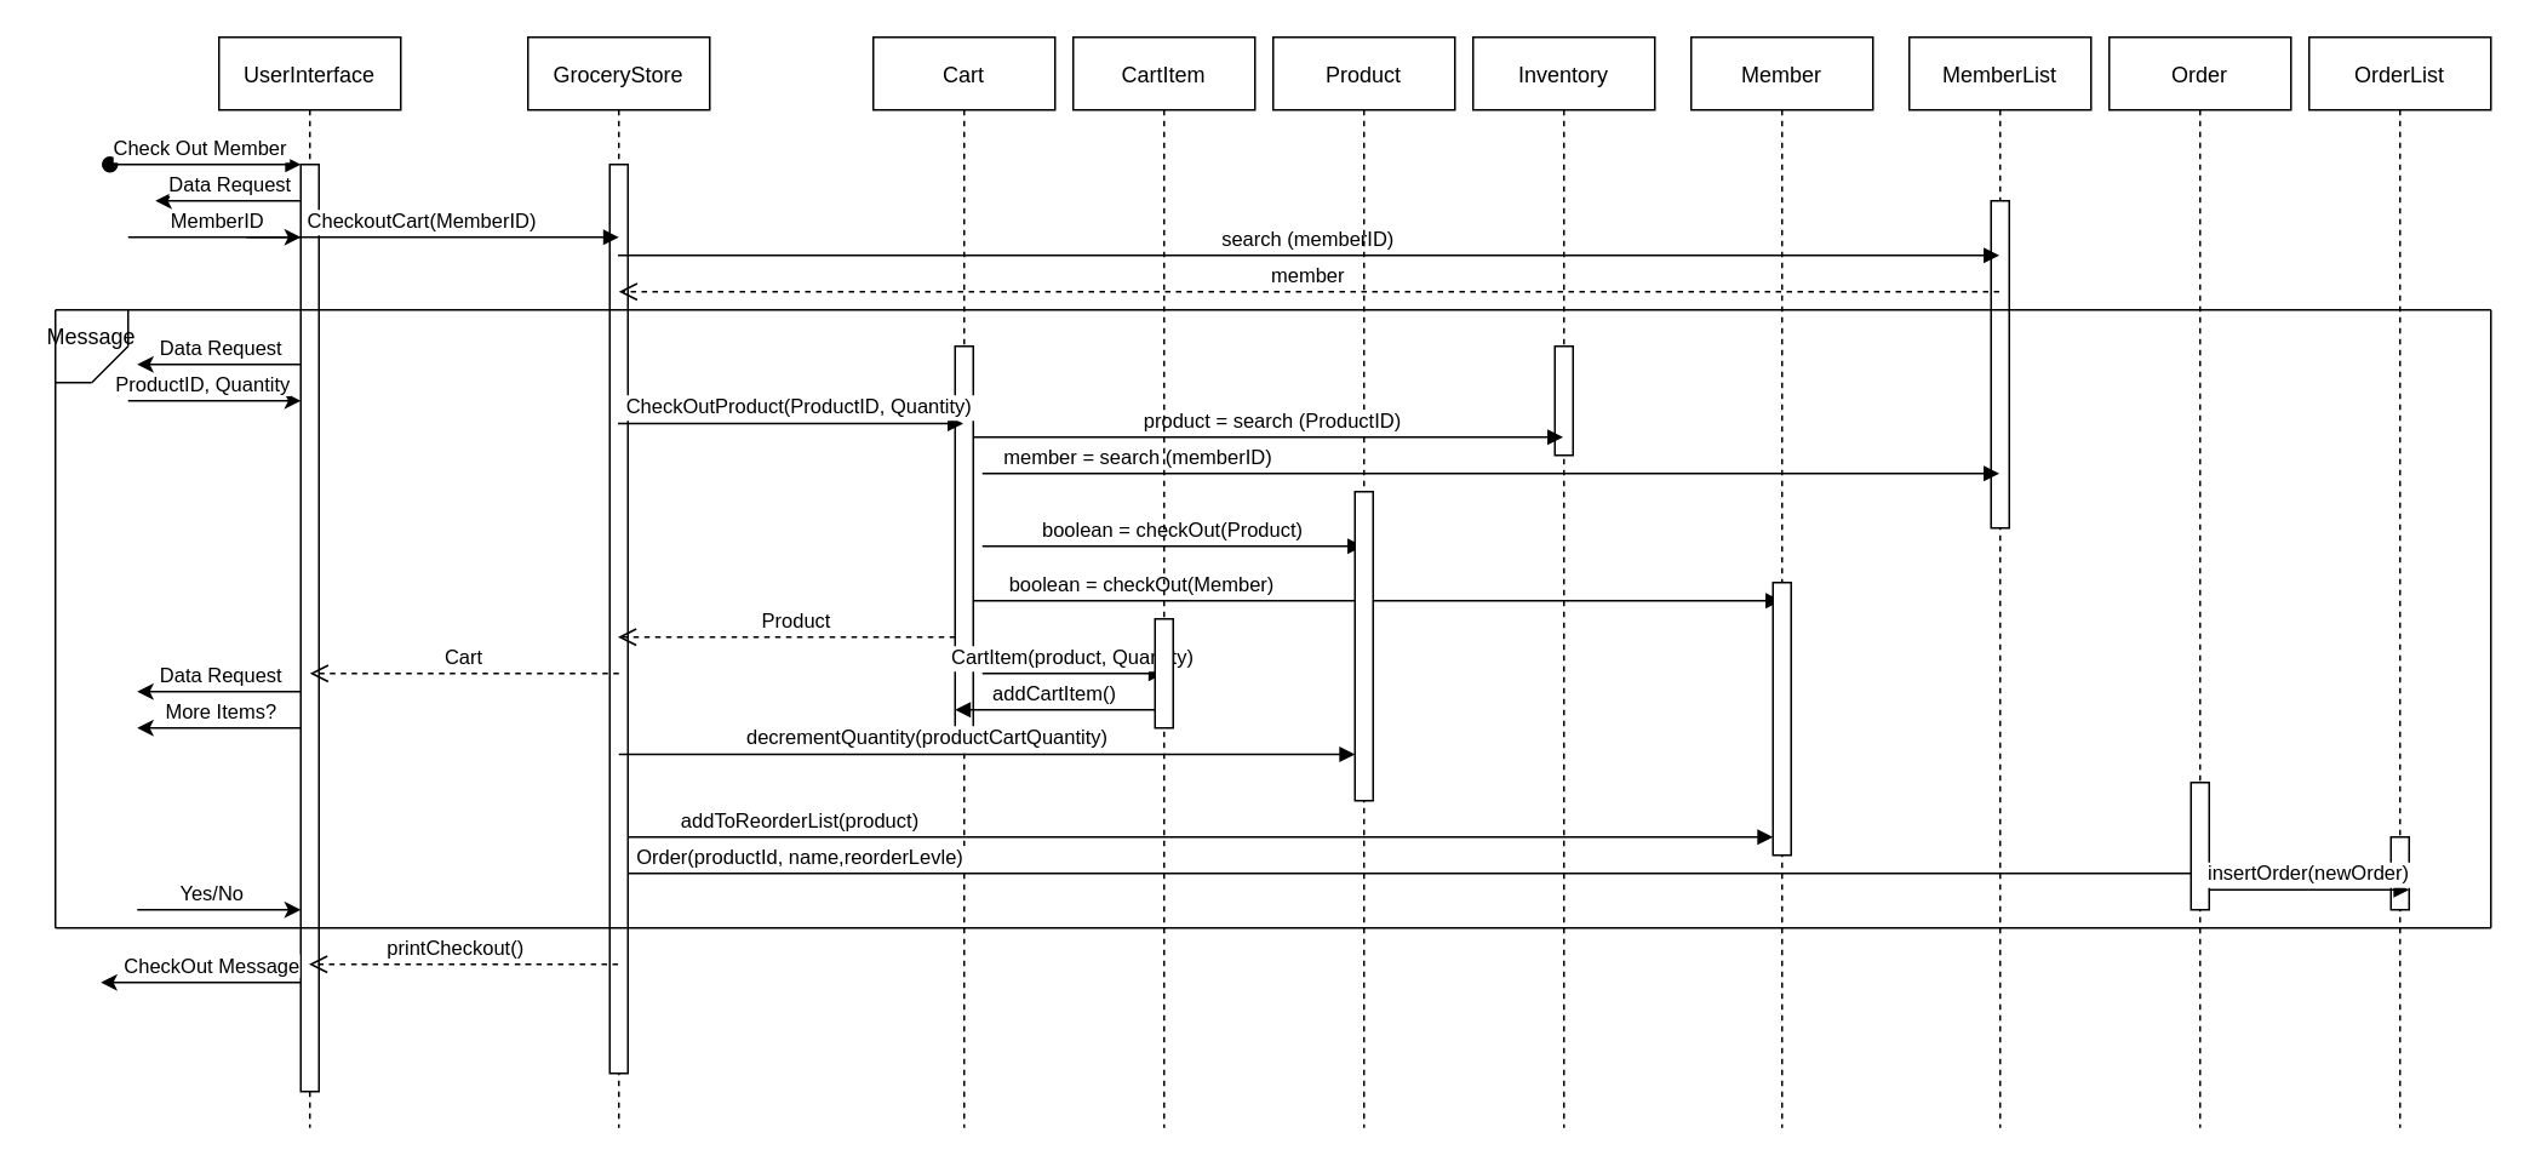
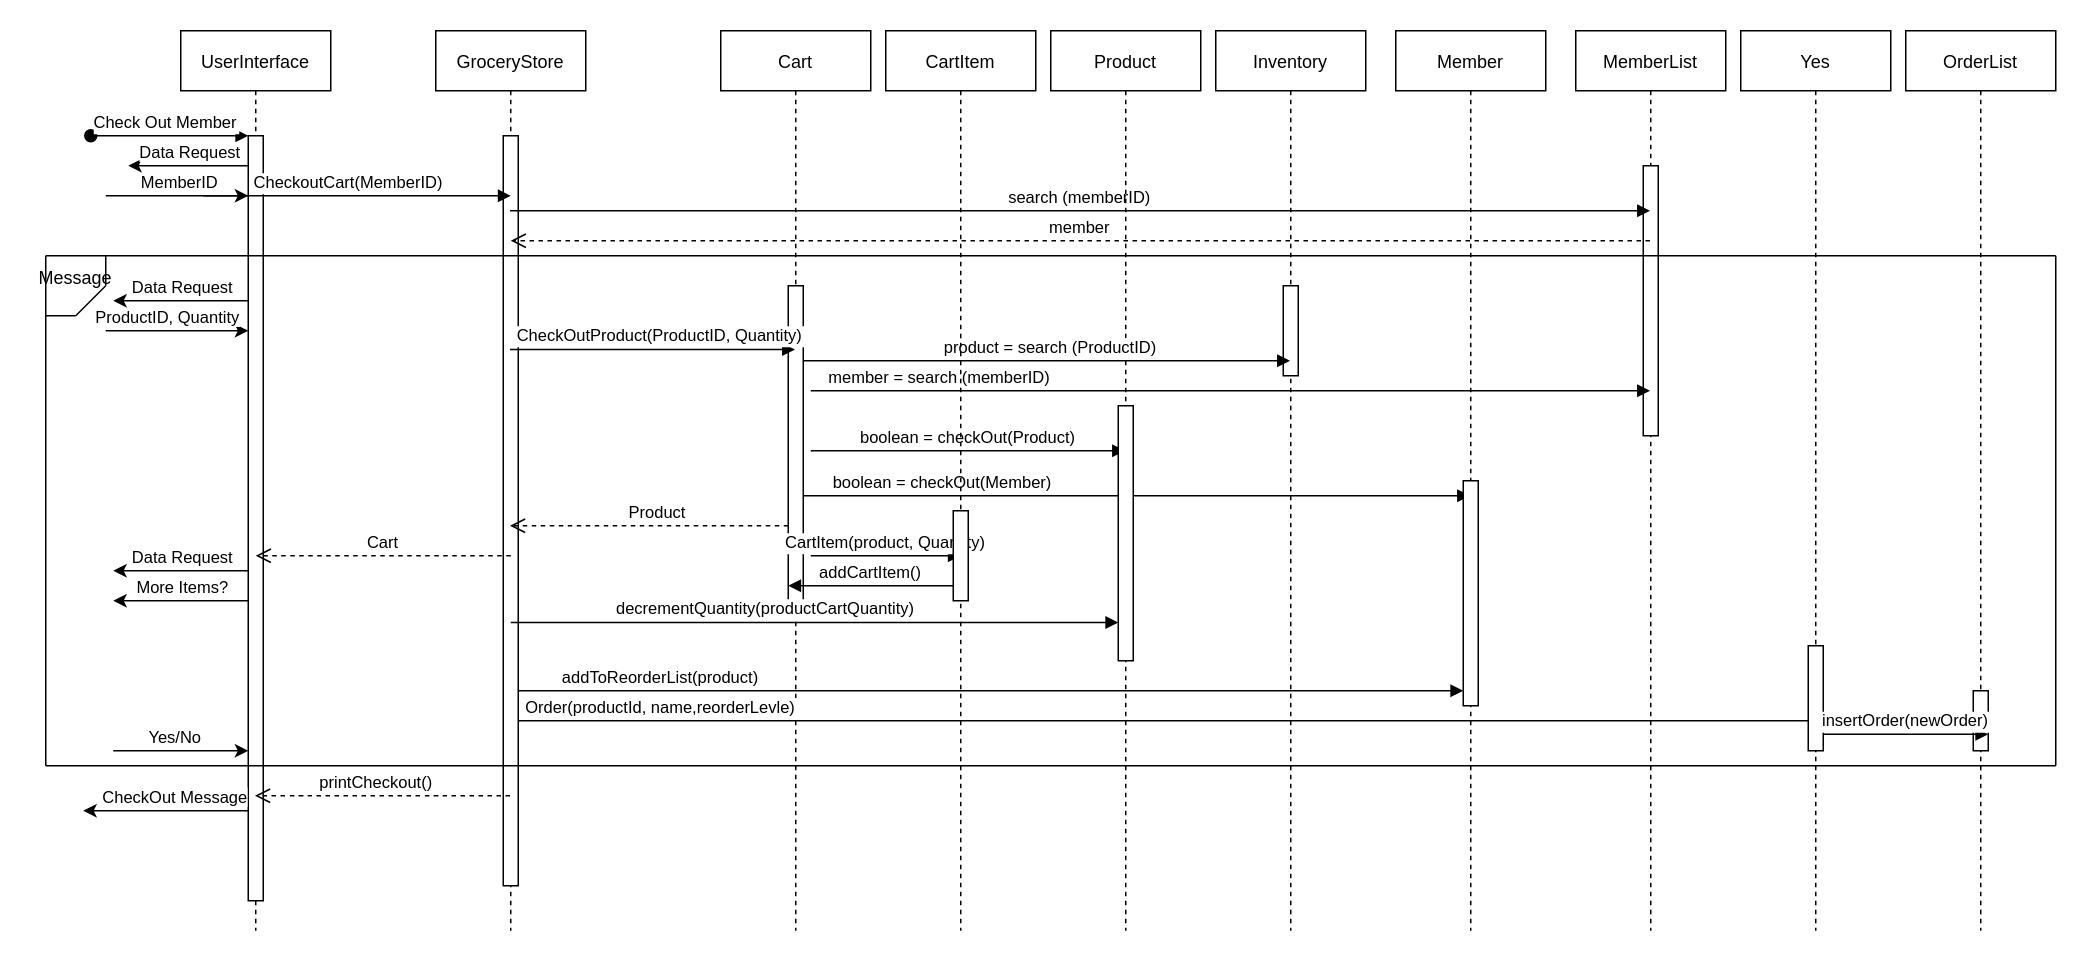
  <mxCell id="0" />
  <mxCell id="1" parent="0" />
  <mxCell id="2" value="UserInterface" style="shape=umlLifeline;perimeter=lifelinePerimeter;container=1;collapsible=0;recursiveResize=0;rounded=0;shadow=0;strokeWidth=1;" parent="1" vertex="1"><mxGeometry x="120" y="20" width="100" height="600" as="geometry" /></mxCell>
  <mxCell id="3" value="" style="points=[];perimeter=orthogonalPerimeter;rounded=0;shadow=0;strokeWidth=1;" parent="2" vertex="1"><mxGeometry x="45" y="70" width="10" height="510" as="geometry" /></mxCell>
  <mxCell id="4" value="Check Out Member" style="verticalAlign=bottom;startArrow=oval;endArrow=block;startSize=8;shadow=0;strokeWidth=1;" parent="2" target="3" edge="1"><mxGeometry x="-0.048" relative="1" as="geometry"><mxPoint x="-60" y="70" as="sourcePoint" /><mxPoint as="offset" /></mxGeometry></mxCell>
  <mxCell id="5" value="" style="endArrow=classic;html=1;rounded=0;strokeColor=default;" parent="2" edge="1"><mxGeometry relative="1" as="geometry"><mxPoint x="-50" y="110" as="sourcePoint" /><mxPoint x="45" y="110" as="targetPoint" /></mxGeometry></mxCell>
  <mxCell id="6" value="MemberID" style="edgeLabel;resizable=0;html=1;align=center;verticalAlign=middle;" parent="5" connectable="0" vertex="1"><mxGeometry relative="1" as="geometry"><mxPoint y="-10" as="offset" /></mxGeometry></mxCell>
  <mxCell id="7" value="" style="endArrow=classic;html=1;rounded=0;strokeColor=default;" parent="2" edge="1"><mxGeometry relative="1" as="geometry"><mxPoint x="-50" y="200" as="sourcePoint" /><mxPoint x="45" y="200" as="targetPoint" /><Array as="points"><mxPoint x="-10" y="200" /></Array></mxGeometry></mxCell>
  <mxCell id="8" value="ProductID, Quantity" style="edgeLabel;resizable=0;html=1;align=center;verticalAlign=middle;" parent="7" connectable="0" vertex="1"><mxGeometry relative="1" as="geometry"><mxPoint x="-8" y="-10" as="offset" /></mxGeometry></mxCell>
  <mxCell id="9" value="" style="endArrow=classic;html=1;rounded=0;strokeColor=default;" parent="2" edge="1"><mxGeometry relative="1" as="geometry"><mxPoint x="-25" y="180" as="sourcePoint" /><mxPoint x="-45" y="180" as="targetPoint" /><Array as="points"><mxPoint x="45" y="180" /></Array></mxGeometry></mxCell>
  <mxCell id="10" value="Data Request" style="edgeLabel;resizable=0;html=1;align=center;verticalAlign=middle;" parent="9" connectable="0" vertex="1"><mxGeometry relative="1" as="geometry"><mxPoint x="-35" y="-10" as="offset" /></mxGeometry></mxCell>
  <mxCell id="11" value="" style="endArrow=classic;html=1;rounded=0;strokeColor=default;" parent="2" edge="1"><mxGeometry relative="1" as="geometry"><mxPoint x="-25" y="360" as="sourcePoint" /><mxPoint x="-45" y="360" as="targetPoint" /><Array as="points"><mxPoint x="45" y="360" /></Array></mxGeometry></mxCell>
  <mxCell id="12" value="Data Request" style="edgeLabel;resizable=0;html=1;align=center;verticalAlign=middle;" parent="11" connectable="0" vertex="1"><mxGeometry relative="1" as="geometry"><mxPoint x="-35" y="-10" as="offset" /></mxGeometry></mxCell>
  <mxCell id="13" value="" style="endArrow=classic;html=1;rounded=0;strokeColor=default;" parent="2" edge="1"><mxGeometry relative="1" as="geometry"><mxPoint x="-15" y="90" as="sourcePoint" /><mxPoint x="-35" y="90" as="targetPoint" /><Array as="points"><mxPoint x="45" y="90" /></Array></mxGeometry></mxCell>
  <mxCell id="14" value="Data Request" style="edgeLabel;resizable=0;html=1;align=center;verticalAlign=middle;" parent="13" connectable="0" vertex="1"><mxGeometry relative="1" as="geometry"><mxPoint x="-30" y="-10" as="offset" /></mxGeometry></mxCell>
  <mxCell id="15" value="" style="endArrow=classic;html=1;rounded=0;strokeColor=default;" parent="2" edge="1"><mxGeometry relative="1" as="geometry"><mxPoint x="-25" y="380" as="sourcePoint" /><mxPoint x="-45" y="380" as="targetPoint" /><Array as="points"><mxPoint x="45" y="380" /></Array></mxGeometry></mxCell>
  <mxCell id="16" value="More Items?" style="edgeLabel;resizable=0;html=1;align=center;verticalAlign=middle;" parent="15" connectable="0" vertex="1"><mxGeometry relative="1" as="geometry"><mxPoint x="-35" y="-10" as="offset" /></mxGeometry></mxCell>
  <mxCell id="17" value="" style="endArrow=classic;html=1;rounded=0;strokeColor=default;" parent="2" edge="1"><mxGeometry relative="1" as="geometry"><mxPoint x="-45" y="480" as="sourcePoint" /><mxPoint x="45" y="480" as="targetPoint" /><Array as="points" /></mxGeometry></mxCell>
  <mxCell id="18" value="Yes/No" style="edgeLabel;resizable=0;html=1;align=center;verticalAlign=middle;" parent="17" connectable="0" vertex="1"><mxGeometry relative="1" as="geometry"><mxPoint x="-5" y="-10" as="offset" /></mxGeometry></mxCell>
  <mxCell id="19" value="GroceryStore" style="shape=umlLifeline;perimeter=lifelinePerimeter;container=1;collapsible=0;recursiveResize=0;rounded=0;shadow=0;strokeWidth=1;" parent="1" vertex="1"><mxGeometry x="290" y="20" width="100" height="600" as="geometry" /></mxCell>
  <mxCell id="20" value="" style="points=[];perimeter=orthogonalPerimeter;rounded=0;shadow=0;strokeWidth=1;" parent="19" vertex="1"><mxGeometry x="45" y="70" width="10" height="500" as="geometry" /></mxCell>
  <mxCell id="21" value="CheckoutCart(MemberID)" style="verticalAlign=bottom;endArrow=block;shadow=0;strokeWidth=1;" parent="19" edge="1"><mxGeometry x="-0.056" relative="1" as="geometry"><mxPoint x="-155" y="110" as="sourcePoint" /><mxPoint x="50" y="110" as="targetPoint" /><Array as="points"><mxPoint x="-85" y="110" /><mxPoint x="35" y="110" /></Array><mxPoint as="offset" /></mxGeometry></mxCell>
  <mxCell id="22" value="Cart" style="verticalAlign=bottom;endArrow=open;dashed=1;endSize=8;shadow=0;strokeWidth=1;" parent="1" edge="1"><mxGeometry relative="1" as="geometry"><mxPoint x="170" y="370" as="targetPoint" /><mxPoint x="340" y="370" as="sourcePoint" /><Array as="points" /><mxPoint as="offset" /></mxGeometry></mxCell>
  <mxCell id="23" value="Cart" style="shape=umlLifeline;perimeter=lifelinePerimeter;container=1;collapsible=0;recursiveResize=0;rounded=0;shadow=0;strokeWidth=1;" parent="1" vertex="1"><mxGeometry x="480" y="20" width="100" height="600" as="geometry" /></mxCell>
  <mxCell id="24" value="" style="points=[];perimeter=orthogonalPerimeter;rounded=0;shadow=0;strokeWidth=1;" parent="23" vertex="1"><mxGeometry x="45" y="170" width="10" height="210" as="geometry" /></mxCell>
  <mxCell id="25" value="boolean = checkOut(Member)" style="verticalAlign=bottom;endArrow=block;shadow=0;strokeWidth=1;" parent="23" target="30" edge="1"><mxGeometry x="-0.58" relative="1" as="geometry"><mxPoint x="55" y="310" as="sourcePoint" /><mxPoint x="155" y="310" as="targetPoint" /><Array as="points" /><mxPoint as="offset" /></mxGeometry></mxCell>
  <mxCell id="26" value="CartItem(product, Quantity)" style="verticalAlign=bottom;endArrow=block;shadow=0;strokeWidth=1;" parent="23" edge="1"><mxGeometry relative="1" as="geometry"><mxPoint x="60" y="350" as="sourcePoint" /><mxPoint x="160" y="350" as="targetPoint" /><Array as="points" /><mxPoint as="offset" /></mxGeometry></mxCell>
  <mxCell id="27" value="Inventory" style="shape=umlLifeline;perimeter=lifelinePerimeter;container=1;collapsible=0;recursiveResize=0;rounded=0;shadow=0;strokeWidth=1;" parent="1" vertex="1"><mxGeometry x="810" y="20" width="100" height="600" as="geometry" /></mxCell>
  <mxCell id="28" value="" style="points=[];perimeter=orthogonalPerimeter;rounded=0;shadow=0;strokeWidth=1;" parent="27" vertex="1"><mxGeometry x="45" y="170" width="10" height="60" as="geometry" /></mxCell>
  <mxCell id="29" value="" style="endArrow=none;html=1;rounded=0;" parent="27" edge="1"><mxGeometry width="50" height="50" relative="1" as="geometry"><mxPoint x="-780" y="490" as="sourcePoint" /><mxPoint x="560" y="490" as="targetPoint" /></mxGeometry></mxCell>
  <mxCell id="30" value="Member" style="shape=umlLifeline;perimeter=lifelinePerimeter;container=1;collapsible=0;recursiveResize=0;rounded=0;shadow=0;strokeWidth=1;" parent="1" vertex="1"><mxGeometry x="930" y="20" width="100" height="600" as="geometry" /></mxCell>
  <mxCell id="31" value="" style="points=[];perimeter=orthogonalPerimeter;rounded=0;shadow=0;strokeWidth=1;" parent="30" vertex="1"><mxGeometry x="45" y="300" width="10" height="150" as="geometry" /></mxCell>
  <mxCell id="32" value="Order(productId, name,reorderLevle)" style="verticalAlign=bottom;endArrow=block;shadow=0;strokeWidth=1;" parent="30" edge="1"><mxGeometry x="-0.782" relative="1" as="geometry"><mxPoint x="-585" y="460" as="sourcePoint" /><mxPoint x="285" y="460" as="targetPoint" /><Array as="points" /><mxPoint as="offset" /></mxGeometry></mxCell>
  <mxCell id="33" value="MemberList" style="shape=umlLifeline;perimeter=lifelinePerimeter;container=1;collapsible=0;recursiveResize=0;rounded=0;shadow=0;strokeWidth=1;" parent="1" vertex="1"><mxGeometry x="1050" y="20" width="100" height="600" as="geometry" /></mxCell>
  <mxCell id="34" value="" style="points=[];perimeter=orthogonalPerimeter;rounded=0;shadow=0;strokeWidth=1;" parent="33" vertex="1"><mxGeometry x="45" y="90" width="10" height="180" as="geometry" /></mxCell>
  <mxCell id="35" value="search (memberID)" style="verticalAlign=bottom;endArrow=block;shadow=0;strokeWidth=1;" parent="1" source="19" target="33" edge="1"><mxGeometry relative="1" as="geometry"><mxPoint x="380" y="140" as="sourcePoint" /><mxPoint x="530" y="120" as="targetPoint" /><Array as="points"><mxPoint x="470" y="140" /></Array><mxPoint as="offset" /></mxGeometry></mxCell>
  <mxCell id="36" value="member = search (memberID)" style="verticalAlign=bottom;endArrow=block;shadow=0;strokeWidth=1;startArrow=none;" parent="1" target="33" edge="1"><mxGeometry x="-0.692" relative="1" as="geometry"><mxPoint x="540" y="260" as="sourcePoint" /><mxPoint x="549.5" y="219.5" as="targetPoint" /><Array as="points" /><mxPoint as="offset" /></mxGeometry></mxCell>
  <mxCell id="37" value="boolean = checkOut(Product)" style="verticalAlign=bottom;endArrow=block;shadow=0;strokeWidth=1;" parent="1" target="38" edge="1"><mxGeometry relative="1" as="geometry"><mxPoint x="540" y="300" as="sourcePoint" /><mxPoint x="700" y="300" as="targetPoint" /><Array as="points" /><mxPoint as="offset" /></mxGeometry></mxCell>
  <mxCell id="38" value="Product" style="shape=umlLifeline;perimeter=lifelinePerimeter;container=1;collapsible=0;recursiveResize=0;rounded=0;shadow=0;strokeWidth=1;" parent="1" vertex="1"><mxGeometry x="700" y="20" width="100" height="600" as="geometry" /></mxCell>
  <mxCell id="39" value="" style="points=[];perimeter=orthogonalPerimeter;rounded=0;shadow=0;strokeWidth=1;" parent="38" vertex="1"><mxGeometry x="45" y="250" width="10" height="170" as="geometry" /></mxCell>
  <mxCell id="40" value="addToReorderList(product)" style="verticalAlign=bottom;endArrow=block;shadow=0;strokeWidth=1;" parent="38" edge="1"><mxGeometry x="-0.698" relative="1" as="geometry"><mxPoint x="-355" y="440" as="sourcePoint" /><mxPoint x="275" y="440" as="targetPoint" /><Array as="points" /><mxPoint as="offset" /></mxGeometry></mxCell>
  <mxCell id="41" value="CheckOutProduct(ProductID, Quantity)" style="verticalAlign=bottom;endArrow=block;shadow=0;strokeWidth=1;" parent="1" source="19" target="23" edge="1"><mxGeometry x="0.039" relative="1" as="geometry"><mxPoint x="380" y="233" as="sourcePoint" /><mxPoint x="515" y="232.5" as="targetPoint" /><Array as="points"><mxPoint x="455" y="232.5" /></Array><mxPoint x="1" as="offset" /></mxGeometry></mxCell>
  <mxCell id="42" value="product = search (ProductID)" style="verticalAlign=bottom;endArrow=block;shadow=0;strokeWidth=1;startArrow=none;" parent="1" source="24" target="27" edge="1"><mxGeometry x="0.017" relative="1" as="geometry"><mxPoint x="540" y="240" as="sourcePoint" /><mxPoint x="820" y="240" as="targetPoint" /><Array as="points"><mxPoint x="740" y="240" /><mxPoint x="750" y="240" /></Array><mxPoint as="offset" /></mxGeometry></mxCell>
  <mxCell id="43" value="Product" style="verticalAlign=bottom;endArrow=open;dashed=1;endSize=8;shadow=0;strokeWidth=1;" parent="1" target="19" edge="1"><mxGeometry x="-0.062" relative="1" as="geometry"><mxPoint x="380" y="350" as="targetPoint" /><mxPoint x="525" y="350" as="sourcePoint" /><Array as="points" /><mxPoint as="offset" /></mxGeometry></mxCell>
  <mxCell id="44" value="printCheckout()" style="verticalAlign=bottom;endArrow=open;dashed=1;endSize=8;shadow=0;strokeWidth=1;" parent="1" source="19" target="2" edge="1"><mxGeometry x="0.046" relative="1" as="geometry"><mxPoint x="170" y="480" as="targetPoint" /><mxPoint x="330" y="511" as="sourcePoint" /><Array as="points"><mxPoint x="310" y="530" /><mxPoint x="290" y="530" /><mxPoint x="220" y="530" /><mxPoint x="200" y="530" /></Array><mxPoint as="offset" /></mxGeometry></mxCell>
  <mxCell id="45" value="" style="endArrow=classic;html=1;rounded=0;strokeColor=default;" parent="1" edge="1"><mxGeometry relative="1" as="geometry"><mxPoint x="85" y="540" as="sourcePoint" /><mxPoint x="55" y="540" as="targetPoint" /><Array as="points"><mxPoint x="165" y="540" /></Array></mxGeometry></mxCell>
  <mxCell id="46" value="CheckOut Message" style="edgeLabel;resizable=0;html=1;align=center;verticalAlign=middle;" parent="45" connectable="0" vertex="1"><mxGeometry relative="1" as="geometry"><mxPoint x="-35" y="-10" as="offset" /></mxGeometry></mxCell>
  <mxCell id="47" value="member" style="verticalAlign=bottom;endArrow=open;dashed=1;endSize=8;shadow=0;strokeWidth=1;" parent="1" source="33" edge="1"><mxGeometry relative="1" as="geometry"><mxPoint x="340" y="160" as="targetPoint" /><mxPoint x="580" y="150" as="sourcePoint" /><Array as="points"><mxPoint x="370" y="160" /></Array><mxPoint as="offset" /></mxGeometry></mxCell>
  <mxCell id="48" value="CartItem" style="shape=umlLifeline;perimeter=lifelinePerimeter;container=1;collapsible=0;recursiveResize=0;rounded=0;shadow=0;strokeWidth=1;" parent="1" vertex="1"><mxGeometry x="590" y="20" width="100" height="600" as="geometry" /></mxCell>
  <mxCell id="49" value="" style="points=[];perimeter=orthogonalPerimeter;rounded=0;shadow=0;strokeWidth=1;" parent="48" vertex="1"><mxGeometry x="45" y="320" width="10" height="60" as="geometry" /></mxCell>
  <mxCell id="50" value="decrementQuantity(productCartQuantity)" style="verticalAlign=bottom;endArrow=block;shadow=0;strokeWidth=1;" parent="48" edge="1"><mxGeometry x="-0.161" relative="1" as="geometry"><mxPoint x="-250" y="394.5" as="sourcePoint" /><mxPoint x="155" y="394.5" as="targetPoint" /><Array as="points"><mxPoint x="-175" y="394.5" /></Array><mxPoint as="offset" /></mxGeometry></mxCell>
- <mxCell id="51" value="Order" style="shape=umlLifeline;perimeter=lifelinePerimeter;container=1;collapsible=0;recursiveResize=0;rounded=0;shadow=0;strokeWidth=1;" parent="1" vertex="1"><mxGeometry x="1160" y="20" width="100" height="600" as="geometry" /></mxCell>
+ <mxCell id="51" value="Yes" style="shape=umlLifeline;perimeter=lifelinePerimeter;container=1;collapsible=0;recursiveResize=0;rounded=0;shadow=0;strokeWidth=1;" parent="1" vertex="1"><mxGeometry x="1160" y="20" width="100" height="600" as="geometry" /></mxCell>
  <mxCell id="52" value="" style="points=[];perimeter=orthogonalPerimeter;rounded=0;shadow=0;strokeWidth=1;" parent="51" vertex="1"><mxGeometry x="45" y="410" width="10" height="70" as="geometry" /></mxCell>
  <mxCell id="53" value="OrderList" style="shape=umlLifeline;perimeter=lifelinePerimeter;container=1;collapsible=0;recursiveResize=0;rounded=0;shadow=0;strokeWidth=1;" parent="1" vertex="1"><mxGeometry x="1270" y="20" width="100" height="600" as="geometry" /></mxCell>
  <mxCell id="54" value="" style="points=[];perimeter=orthogonalPerimeter;rounded=0;shadow=0;strokeWidth=1;" parent="53" vertex="1"><mxGeometry x="45" y="440" width="10" height="40" as="geometry" /></mxCell>
  <mxCell id="55" value="" style="endArrow=none;html=1;rounded=0;" parent="53" edge="1"><mxGeometry width="50" height="50" relative="1" as="geometry"><mxPoint x="100" y="490" as="sourcePoint" /><mxPoint x="100" y="150" as="targetPoint" /></mxGeometry></mxCell>
  <mxCell id="56" value="insertOrder(newOrder)" style="verticalAlign=bottom;endArrow=block;shadow=0;strokeWidth=1;" parent="53" edge="1"><mxGeometry relative="1" as="geometry"><mxPoint x="-55" y="469" as="sourcePoint" /><mxPoint x="55" y="469" as="targetPoint" /><Array as="points" /><mxPoint as="offset" /></mxGeometry></mxCell>
  <mxCell id="57" value="addCartItem()" style="verticalAlign=bottom;endArrow=block;shadow=0;strokeWidth=1;" parent="1" edge="1"><mxGeometry relative="1" as="geometry"><mxPoint x="635" y="390" as="sourcePoint" /><mxPoint x="525" y="390" as="targetPoint" /><Array as="points" /><mxPoint as="offset" /></mxGeometry></mxCell>
  <mxCell id="58" value="" style="endArrow=none;html=1;rounded=0;" parent="1" edge="1"><mxGeometry width="50" height="50" relative="1" as="geometry"><mxPoint x="30" y="510" as="sourcePoint" /><mxPoint x="30" y="170" as="targetPoint" /></mxGeometry></mxCell>
  <mxCell id="59" value="" style="endArrow=none;html=1;rounded=0;" parent="1" edge="1"><mxGeometry width="50" height="50" relative="1" as="geometry"><mxPoint x="30" y="170" as="sourcePoint" /><mxPoint x="1370" y="170" as="targetPoint" /></mxGeometry></mxCell>
  <mxCell id="60" value="" style="endArrow=none;html=1;rounded=0;" parent="1" edge="1"><mxGeometry width="50" height="50" relative="1" as="geometry"><mxPoint x="70" y="190" as="sourcePoint" /><mxPoint x="70" y="170" as="targetPoint" /></mxGeometry></mxCell>
  <mxCell id="61" value="" style="endArrow=none;html=1;rounded=0;" parent="1" edge="1"><mxGeometry width="50" height="50" relative="1" as="geometry"><mxPoint x="50" y="210" as="sourcePoint" /><mxPoint x="30" y="210" as="targetPoint" /></mxGeometry></mxCell>
  <mxCell id="62" value="" style="endArrow=none;html=1;rounded=0;" parent="1" edge="1"><mxGeometry width="50" height="50" relative="1" as="geometry"><mxPoint x="70" y="190" as="sourcePoint" /><mxPoint x="60" y="200" as="targetPoint" /><Array as="points"><mxPoint x="60" y="200" /><mxPoint x="50" y="210" /></Array></mxGeometry></mxCell>
  <mxCell id="63" value="Message" style="text;html=1;strokeColor=none;fillColor=none;align=center;verticalAlign=middle;whiteSpace=wrap;rounded=0;" parent="1" vertex="1"><mxGeometry x="20" y="170" width="60" height="30" as="geometry" /></mxCell>
